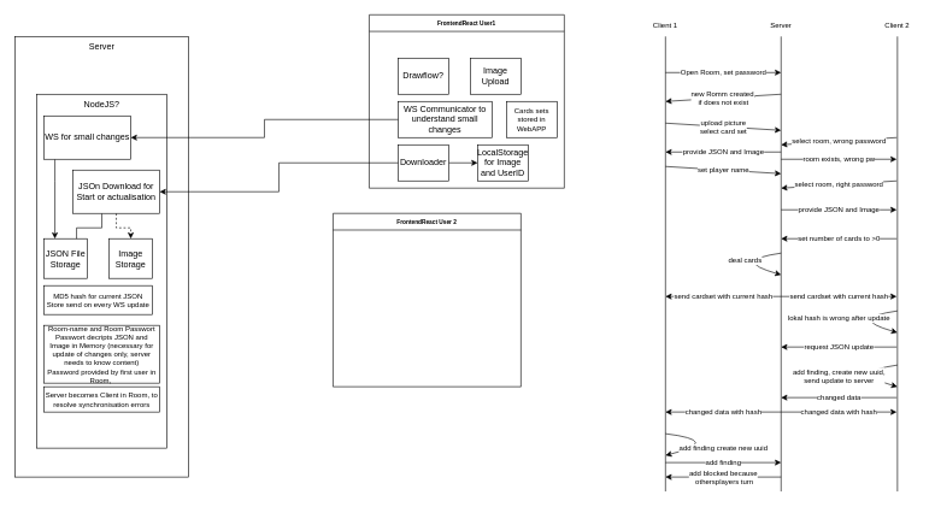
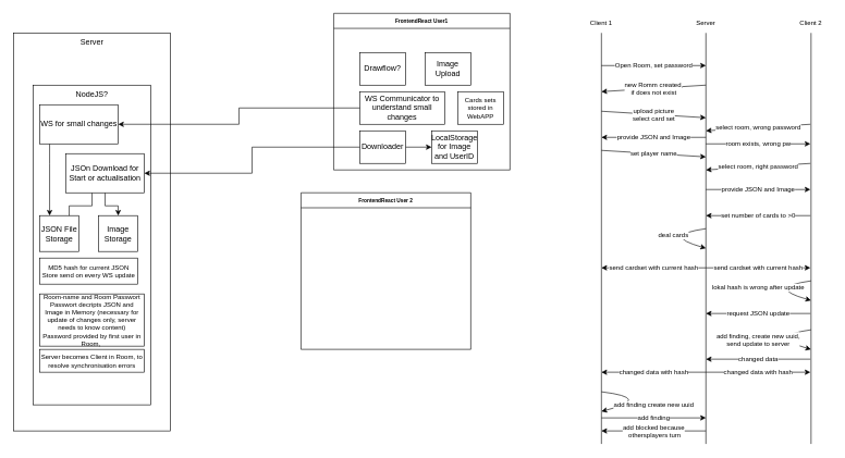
  <mxCell id="0" />
  <mxCell id="1" parent="0" />
  <mxCell id="2" value="FrontendReact User1" style="swimlane;fontSize=8;strokeColor=#000000;strokeWidth=1;fillColor=default;" parent="1" vertex="1"><mxGeometry x="510" y="20" width="270" height="240" as="geometry" /></mxCell>
  <mxCell id="3" value="Drawflow?" style="rounded=0;whiteSpace=wrap;html=1;fontSize=12;strokeColor=#000000;strokeWidth=1;fillColor=default;" parent="2" vertex="1"><mxGeometry x="40" y="60" width="70" height="50" as="geometry" /></mxCell>
  <mxCell id="4" value="Image Upload" style="rounded=0;whiteSpace=wrap;html=1;fontSize=12;strokeColor=#000000;strokeWidth=1;fillColor=default;" parent="2" vertex="1"><mxGeometry x="140" y="60" width="70" height="50" as="geometry" /></mxCell>
  <mxCell id="5" value="WS Communicator to understand small changes" style="rounded=0;whiteSpace=wrap;html=1;fontSize=12;strokeColor=#000000;strokeWidth=1;fillColor=default;" parent="2" vertex="1"><mxGeometry x="40" y="120" width="130" height="50" as="geometry" /></mxCell>
  <mxCell id="6" style="edgeStyle=orthogonalEdgeStyle;rounded=0;orthogonalLoop=1;jettySize=auto;html=1;entryX=0;entryY=0.5;entryDx=0;entryDy=0;fontSize=12;" parent="2" source="7" target="8" edge="1"><mxGeometry relative="1" as="geometry" /></mxCell>
  <mxCell id="7" value="Downloader" style="rounded=0;whiteSpace=wrap;html=1;fontSize=12;strokeColor=#000000;strokeWidth=1;fillColor=default;" parent="2" vertex="1"><mxGeometry x="40" y="180" width="70" height="50" as="geometry" /></mxCell>
  <mxCell id="8" value="LocalStorage for Image and UserID" style="rounded=0;whiteSpace=wrap;html=1;fontSize=12;strokeColor=#000000;strokeWidth=1;fillColor=default;" parent="2" vertex="1"><mxGeometry x="150" y="180" width="70" height="50" as="geometry" /></mxCell>
  <mxCell id="9" value="Cards sets stored in WebAPP" style="rounded=0;whiteSpace=wrap;html=1;fontSize=10;strokeColor=#000000;strokeWidth=1;fillColor=default;" parent="2" vertex="1"><mxGeometry x="190" y="120" width="70" height="50" as="geometry" /></mxCell>
  <mxCell id="10" value="FrontendReact User 2" style="swimlane;fontSize=8;strokeColor=#000000;strokeWidth=1;fillColor=default;" parent="1" vertex="1"><mxGeometry x="460" y="295" width="260" height="240" as="geometry" /></mxCell>
  <mxCell id="11" value="Server" style="rounded=0;whiteSpace=wrap;html=1;fontSize=12;strokeColor=#000000;strokeWidth=1;fillColor=default;verticalAlign=top;" parent="1" vertex="1"><mxGeometry x="20" y="50" width="240" height="610" as="geometry" /></mxCell>
  <mxCell id="12" value="NodeJS?" style="rounded=0;whiteSpace=wrap;html=1;fontSize=12;strokeColor=#000000;strokeWidth=1;fillColor=default;verticalAlign=top;" parent="1" vertex="1"><mxGeometry x="50" y="130" width="180" height="490" as="geometry" /></mxCell>
  <mxCell id="13" value="JSON File Storage" style="rounded=0;whiteSpace=wrap;html=1;fontSize=12;strokeColor=#000000;strokeWidth=1;fillColor=default;" parent="1" vertex="1"><mxGeometry x="60" y="330" width="60" height="55" as="geometry" /></mxCell>
  <mxCell id="14" value="Image Storage" style="rounded=0;whiteSpace=wrap;html=1;fontSize=12;strokeColor=#000000;strokeWidth=1;fillColor=default;" parent="1" vertex="1"><mxGeometry x="150" y="330" width="60" height="55" as="geometry" /></mxCell>
  <mxCell id="15" style="edgeStyle=orthogonalEdgeStyle;rounded=0;orthogonalLoop=1;jettySize=auto;html=1;entryX=0.25;entryY=0;entryDx=0;entryDy=0;fontSize=12;" parent="1" source="16" target="13" edge="1"><mxGeometry relative="1" as="geometry"><Array as="points"><mxPoint x="75" y="250" /><mxPoint x="75" y="250" /></Array></mxGeometry></mxCell>
  <mxCell id="16" value="WS for small changes" style="rounded=0;whiteSpace=wrap;html=1;fontSize=12;strokeColor=#000000;strokeWidth=1;fillColor=default;" parent="1" vertex="1"><mxGeometry x="60" y="160" width="120" height="60" as="geometry" /></mxCell>
- <mxCell id="17" style="edgeStyle=orthogonalEdgeStyle;rounded=0;orthogonalLoop=1;jettySize=auto;html=1;fontSize=12;dashed=1;" parent="1" source="19" target="14" edge="1"><mxGeometry relative="1" as="geometry" /></mxCell>
+ <mxCell id="17" style="edgeStyle=orthogonalEdgeStyle;rounded=0;orthogonalLoop=1;jettySize=auto;html=1;fontSize=12;" parent="1" source="19" target="14" edge="1"><mxGeometry relative="1" as="geometry" /></mxCell>
  <mxCell id="18" style="edgeStyle=orthogonalEdgeStyle;rounded=0;orthogonalLoop=1;jettySize=auto;html=1;entryX=0.75;entryY=0;entryDx=0;entryDy=0;fontSize=12;endArrow=none;" parent="1" source="19" target="13" edge="1"><mxGeometry relative="1" as="geometry"><Array as="points"><mxPoint x="140" y="315" /><mxPoint x="105" y="315" /></Array></mxGeometry></mxCell>
  <mxCell id="19" value="JSOn Download for Start or actualisation" style="rounded=0;whiteSpace=wrap;html=1;fontSize=12;strokeColor=#000000;strokeWidth=1;fillColor=default;" parent="1" vertex="1"><mxGeometry x="100" y="235" width="120" height="60" as="geometry" /></mxCell>
  <mxCell id="20" style="edgeStyle=orthogonalEdgeStyle;rounded=0;orthogonalLoop=1;jettySize=auto;html=1;entryX=1;entryY=0.5;entryDx=0;entryDy=0;fontSize=12;" parent="1" source="7" target="19" edge="1"><mxGeometry relative="1" as="geometry" /></mxCell>
  <mxCell id="21" style="edgeStyle=orthogonalEdgeStyle;rounded=0;orthogonalLoop=1;jettySize=auto;html=1;entryX=1;entryY=0.5;entryDx=0;entryDy=0;fontSize=12;" parent="1" source="5" target="16" edge="1"><mxGeometry relative="1" as="geometry" /></mxCell>
  <mxCell id="22" value="MD5 hash for current JSON Store send on every WS update" style="rounded=0;whiteSpace=wrap;html=1;fontSize=10;strokeColor=#000000;strokeWidth=1;fillColor=default;" parent="1" vertex="1"><mxGeometry x="60" y="395" width="150" height="40" as="geometry" /></mxCell>
  <mxCell id="23" value="Room-name and Room Passwort&lt;br style=&quot;font-size: 10px&quot;&gt;Passwort decripts JSON and Image in Memory (necessary for update of changes only, server needs to know content)&lt;br&gt;Password provided by first user in Room,&amp;nbsp;" style="rounded=0;whiteSpace=wrap;html=1;fontSize=10;strokeColor=#000000;strokeWidth=1;fillColor=default;" parent="1" vertex="1"><mxGeometry x="60" y="450" width="160" height="80" as="geometry" /></mxCell>
  <mxCell id="24" value="Server becomes Client in Room, to resolve synchronisation errors" style="rounded=0;whiteSpace=wrap;html=1;fontSize=10;strokeColor=#000000;strokeWidth=1;fillColor=default;" parent="1" vertex="1"><mxGeometry x="60" y="535" width="160" height="35" as="geometry" /></mxCell>
  <mxCell id="25" value="" style="endArrow=none;html=1;rounded=0;fontSize=10;" parent="1" edge="1"><mxGeometry width="50" height="50" relative="1" as="geometry"><mxPoint x="920" y="680" as="sourcePoint" /><mxPoint x="920" y="50" as="targetPoint" /></mxGeometry></mxCell>
  <mxCell id="26" value="" style="endArrow=none;html=1;rounded=0;fontSize=10;" parent="1" edge="1"><mxGeometry width="50" height="50" relative="1" as="geometry"><mxPoint x="1080" y="680" as="sourcePoint" /><mxPoint x="1080" y="50" as="targetPoint" /></mxGeometry></mxCell>
  <mxCell id="27" value="" style="endArrow=none;html=1;rounded=0;fontSize=10;" parent="1" target="28" edge="1"><mxGeometry width="50" height="50" relative="1" as="geometry"><mxPoint x="1241" y="680" as="sourcePoint" /><mxPoint x="1241" y="50" as="targetPoint" /></mxGeometry></mxCell>
  <mxCell id="28" value="Client 2" style="text;html=1;strokeColor=none;fillColor=none;align=center;verticalAlign=middle;whiteSpace=wrap;rounded=0;fontSize=10;" parent="1" vertex="1"><mxGeometry x="1211" y="20" width="60" height="30" as="geometry" /></mxCell>
  <mxCell id="29" value="Server" style="text;html=1;strokeColor=none;fillColor=none;align=center;verticalAlign=middle;whiteSpace=wrap;rounded=0;fontSize=10;" parent="1" vertex="1"><mxGeometry x="1050" y="20" width="60" height="30" as="geometry" /></mxCell>
  <mxCell id="30" value="Client 1" style="text;html=1;strokeColor=none;fillColor=none;align=center;verticalAlign=middle;whiteSpace=wrap;rounded=0;fontSize=10;" parent="1" vertex="1"><mxGeometry x="890" y="20" width="60" height="30" as="geometry" /></mxCell>
  <mxCell id="31" value="Open Room, set password" style="endArrow=classic;html=1;rounded=0;fontSize=10;" parent="1" edge="1"><mxGeometry width="50" height="50" relative="1" as="geometry"><mxPoint x="920" y="100" as="sourcePoint" /><mxPoint x="1080" y="100" as="targetPoint" /></mxGeometry></mxCell>
  <mxCell id="32" value="new Romm created, &lt;br&gt;if does not exist" style="endArrow=classic;html=1;rounded=0;fontSize=10;" parent="1" edge="1"><mxGeometry width="50" height="50" relative="1" as="geometry"><mxPoint x="1080" y="130" as="sourcePoint" /><mxPoint x="920" y="140" as="targetPoint" /></mxGeometry></mxCell>
  <mxCell id="33" value="upload picture&lt;br&gt;select card set" style="endArrow=classic;html=1;rounded=0;fontSize=10;" parent="1" edge="1"><mxGeometry width="50" height="50" relative="1" as="geometry"><mxPoint x="920" y="170" as="sourcePoint" /><mxPoint x="1080" y="180" as="targetPoint" /></mxGeometry></mxCell>
  <mxCell id="34" value="select room, wrong password" style="endArrow=classic;html=1;rounded=0;fontSize=10;" parent="1" edge="1"><mxGeometry width="50" height="50" relative="1" as="geometry"><mxPoint x="1240" y="190" as="sourcePoint" /><mxPoint x="1080" y="200" as="targetPoint" /></mxGeometry></mxCell>
  <mxCell id="35" value="room exists, wrong pw" style="endArrow=classic;html=1;rounded=0;fontSize=10;" parent="1" edge="1"><mxGeometry width="50" height="50" relative="1" as="geometry"><mxPoint x="1080" y="220" as="sourcePoint" /><mxPoint x="1240" y="220" as="targetPoint" /></mxGeometry></mxCell>
  <mxCell id="36" value="select room, right password" style="endArrow=classic;html=1;rounded=0;fontSize=10;" parent="1" edge="1"><mxGeometry width="50" height="50" relative="1" as="geometry"><mxPoint x="1240" y="250" as="sourcePoint" /><mxPoint x="1080" y="260" as="targetPoint" /></mxGeometry></mxCell>
  <mxCell id="37" value="set player name" style="endArrow=classic;html=1;rounded=0;fontSize=10;" parent="1" edge="1"><mxGeometry width="50" height="50" relative="1" as="geometry"><mxPoint x="920" y="230" as="sourcePoint" /><mxPoint x="1080" y="240" as="targetPoint" /></mxGeometry></mxCell>
  <mxCell id="38" value="provide JSON and Image" style="endArrow=classic;html=1;rounded=0;fontSize=10;" parent="1" edge="1"><mxGeometry width="50" height="50" relative="1" as="geometry"><mxPoint x="1080" y="290" as="sourcePoint" /><mxPoint x="1240" y="290" as="targetPoint" /></mxGeometry></mxCell>
  <mxCell id="39" value="provide JSON and Image" style="endArrow=classic;html=1;rounded=0;fontSize=10;" parent="1" edge="1"><mxGeometry width="50" height="50" relative="1" as="geometry"><mxPoint x="1080" y="210" as="sourcePoint" /><mxPoint x="920" y="210" as="targetPoint" /></mxGeometry></mxCell>
  <mxCell id="40" value="set number of cards to &amp;gt;0" style="endArrow=classic;html=1;rounded=0;fontSize=10;" parent="1" edge="1"><mxGeometry width="50" height="50" relative="1" as="geometry"><mxPoint x="1240" y="330" as="sourcePoint" /><mxPoint x="1080" y="330" as="targetPoint" /></mxGeometry></mxCell>
  <mxCell id="41" value="deal cards" style="curved=1;endArrow=classic;html=1;rounded=0;fontSize=10;" parent="1" edge="1"><mxGeometry x="-0.29" y="3" width="50" height="50" relative="1" as="geometry"><mxPoint x="1080" y="350" as="sourcePoint" /><mxPoint x="1080" y="380" as="targetPoint" /><Array as="points"><mxPoint x="1010" y="360" /></Array><mxPoint as="offset" /></mxGeometry></mxCell>
  <mxCell id="42" value="send cardset with current hash" style="endArrow=classic;html=1;rounded=0;fontSize=10;" parent="1" edge="1"><mxGeometry width="50" height="50" relative="1" as="geometry"><mxPoint x="1080" y="410" as="sourcePoint" /><mxPoint x="1240" y="410" as="targetPoint" /></mxGeometry></mxCell>
  <mxCell id="43" value="send cardset with current hash" style="endArrow=classic;html=1;rounded=0;fontSize=10;" parent="1" edge="1"><mxGeometry width="50" height="50" relative="1" as="geometry"><mxPoint x="1080" y="410" as="sourcePoint" /><mxPoint x="920" y="410" as="targetPoint" /></mxGeometry></mxCell>
  <mxCell id="44" value="lokal hash is wrong after update" style="curved=1;endArrow=classic;html=1;rounded=0;fontSize=10;" parent="1" edge="1"><mxGeometry x="-0.015" y="-11" width="50" height="50" relative="1" as="geometry"><mxPoint x="1241" y="430" as="sourcePoint" /><mxPoint x="1241" y="460" as="targetPoint" /><Array as="points"><mxPoint x="1171" y="440" /></Array><mxPoint x="-8" y="-11" as="offset" /></mxGeometry></mxCell>
  <mxCell id="45" value="request JSON update" style="endArrow=classic;html=1;rounded=0;fontSize=10;" parent="1" edge="1"><mxGeometry width="50" height="50" relative="1" as="geometry"><mxPoint x="1240" y="480" as="sourcePoint" /><mxPoint x="1080" y="480" as="targetPoint" /></mxGeometry></mxCell>
  <mxCell id="46" value="add finding, create new uuid, &lt;br&gt;send update to server" style="curved=1;endArrow=classic;html=1;rounded=0;fontSize=10;" parent="1" edge="1"><mxGeometry x="-0.015" y="-12" width="50" height="50" relative="1" as="geometry"><mxPoint x="1241" y="505" as="sourcePoint" /><mxPoint x="1241" y="535" as="targetPoint" /><Array as="points"><mxPoint x="1171" y="515" /></Array><mxPoint x="-8" y="-7" as="offset" /></mxGeometry></mxCell>
  <mxCell id="47" value="changed data" style="endArrow=classic;html=1;rounded=0;fontSize=10;" parent="1" edge="1"><mxGeometry width="50" height="50" relative="1" as="geometry"><mxPoint x="1240" y="550" as="sourcePoint" /><mxPoint x="1080" y="550" as="targetPoint" /></mxGeometry></mxCell>
  <mxCell id="48" value="changed data with hash" style="endArrow=classic;html=1;rounded=0;fontSize=10;" parent="1" edge="1"><mxGeometry width="50" height="50" relative="1" as="geometry"><mxPoint x="1080" y="570" as="sourcePoint" /><mxPoint x="1240" y="570" as="targetPoint" /></mxGeometry></mxCell>
  <mxCell id="49" value="changed data with hash" style="endArrow=classic;html=1;rounded=0;fontSize=10;" parent="1" edge="1"><mxGeometry width="50" height="50" relative="1" as="geometry"><mxPoint x="1080" y="570" as="sourcePoint" /><mxPoint x="920" y="570" as="targetPoint" /></mxGeometry></mxCell>
  <mxCell id="50" value="add finding create new uuid" style="curved=1;endArrow=classic;html=1;rounded=0;fontSize=10;" parent="1" edge="1"><mxGeometry x="0.018" y="10" width="50" height="50" relative="1" as="geometry"><mxPoint x="920" y="600" as="sourcePoint" /><mxPoint x="920" y="630" as="targetPoint" /><Array as="points"><mxPoint x="1000" y="610" /></Array><mxPoint as="offset" /></mxGeometry></mxCell>
  <mxCell id="51" value="add finding" style="endArrow=classic;html=1;rounded=0;fontSize=10;" parent="1" edge="1"><mxGeometry width="50" height="50" relative="1" as="geometry"><mxPoint x="920" y="640" as="sourcePoint" /><mxPoint x="1080" y="640" as="targetPoint" /></mxGeometry></mxCell>
  <mxCell id="52" value="add blocked because&lt;br&gt;&amp;nbsp;othersplayers turn" style="endArrow=classic;html=1;rounded=0;fontSize=10;" parent="1" edge="1"><mxGeometry width="50" height="50" relative="1" as="geometry"><mxPoint x="1080" y="660" as="sourcePoint" /><mxPoint x="920" y="660" as="targetPoint" /></mxGeometry></mxCell>
